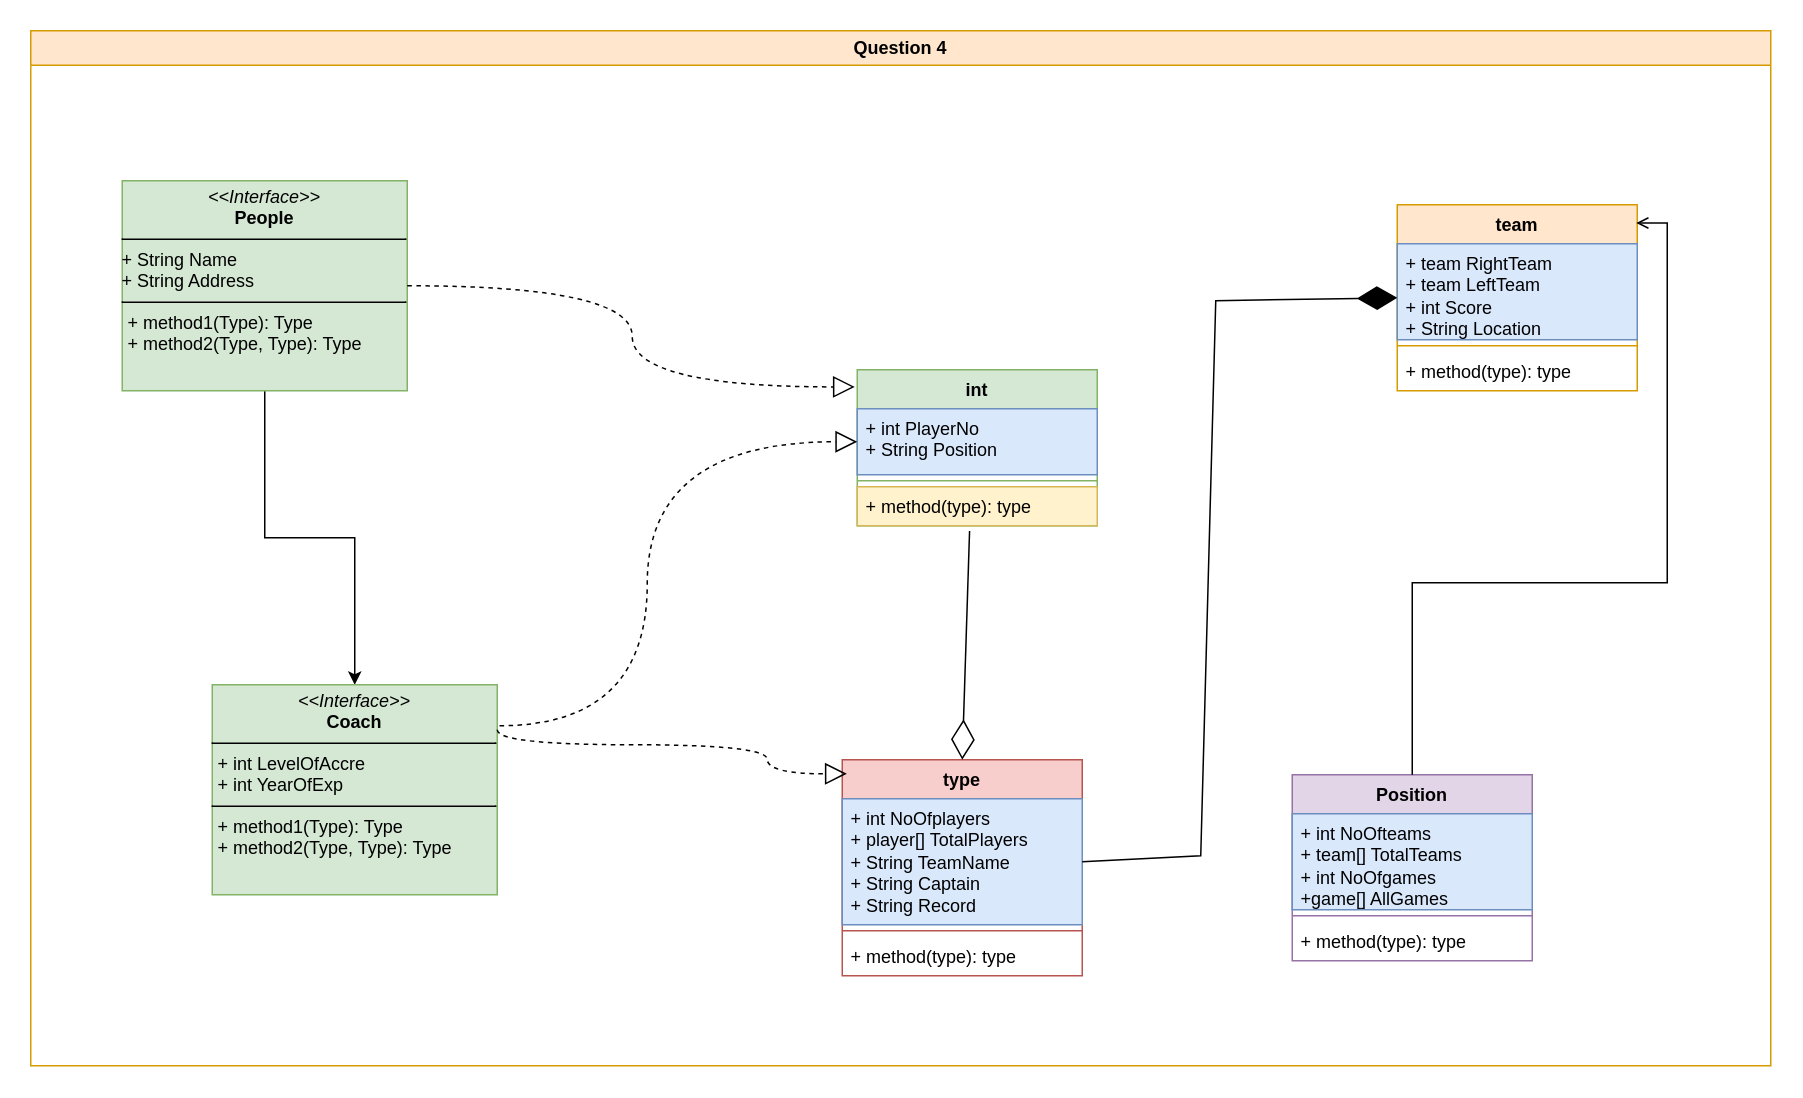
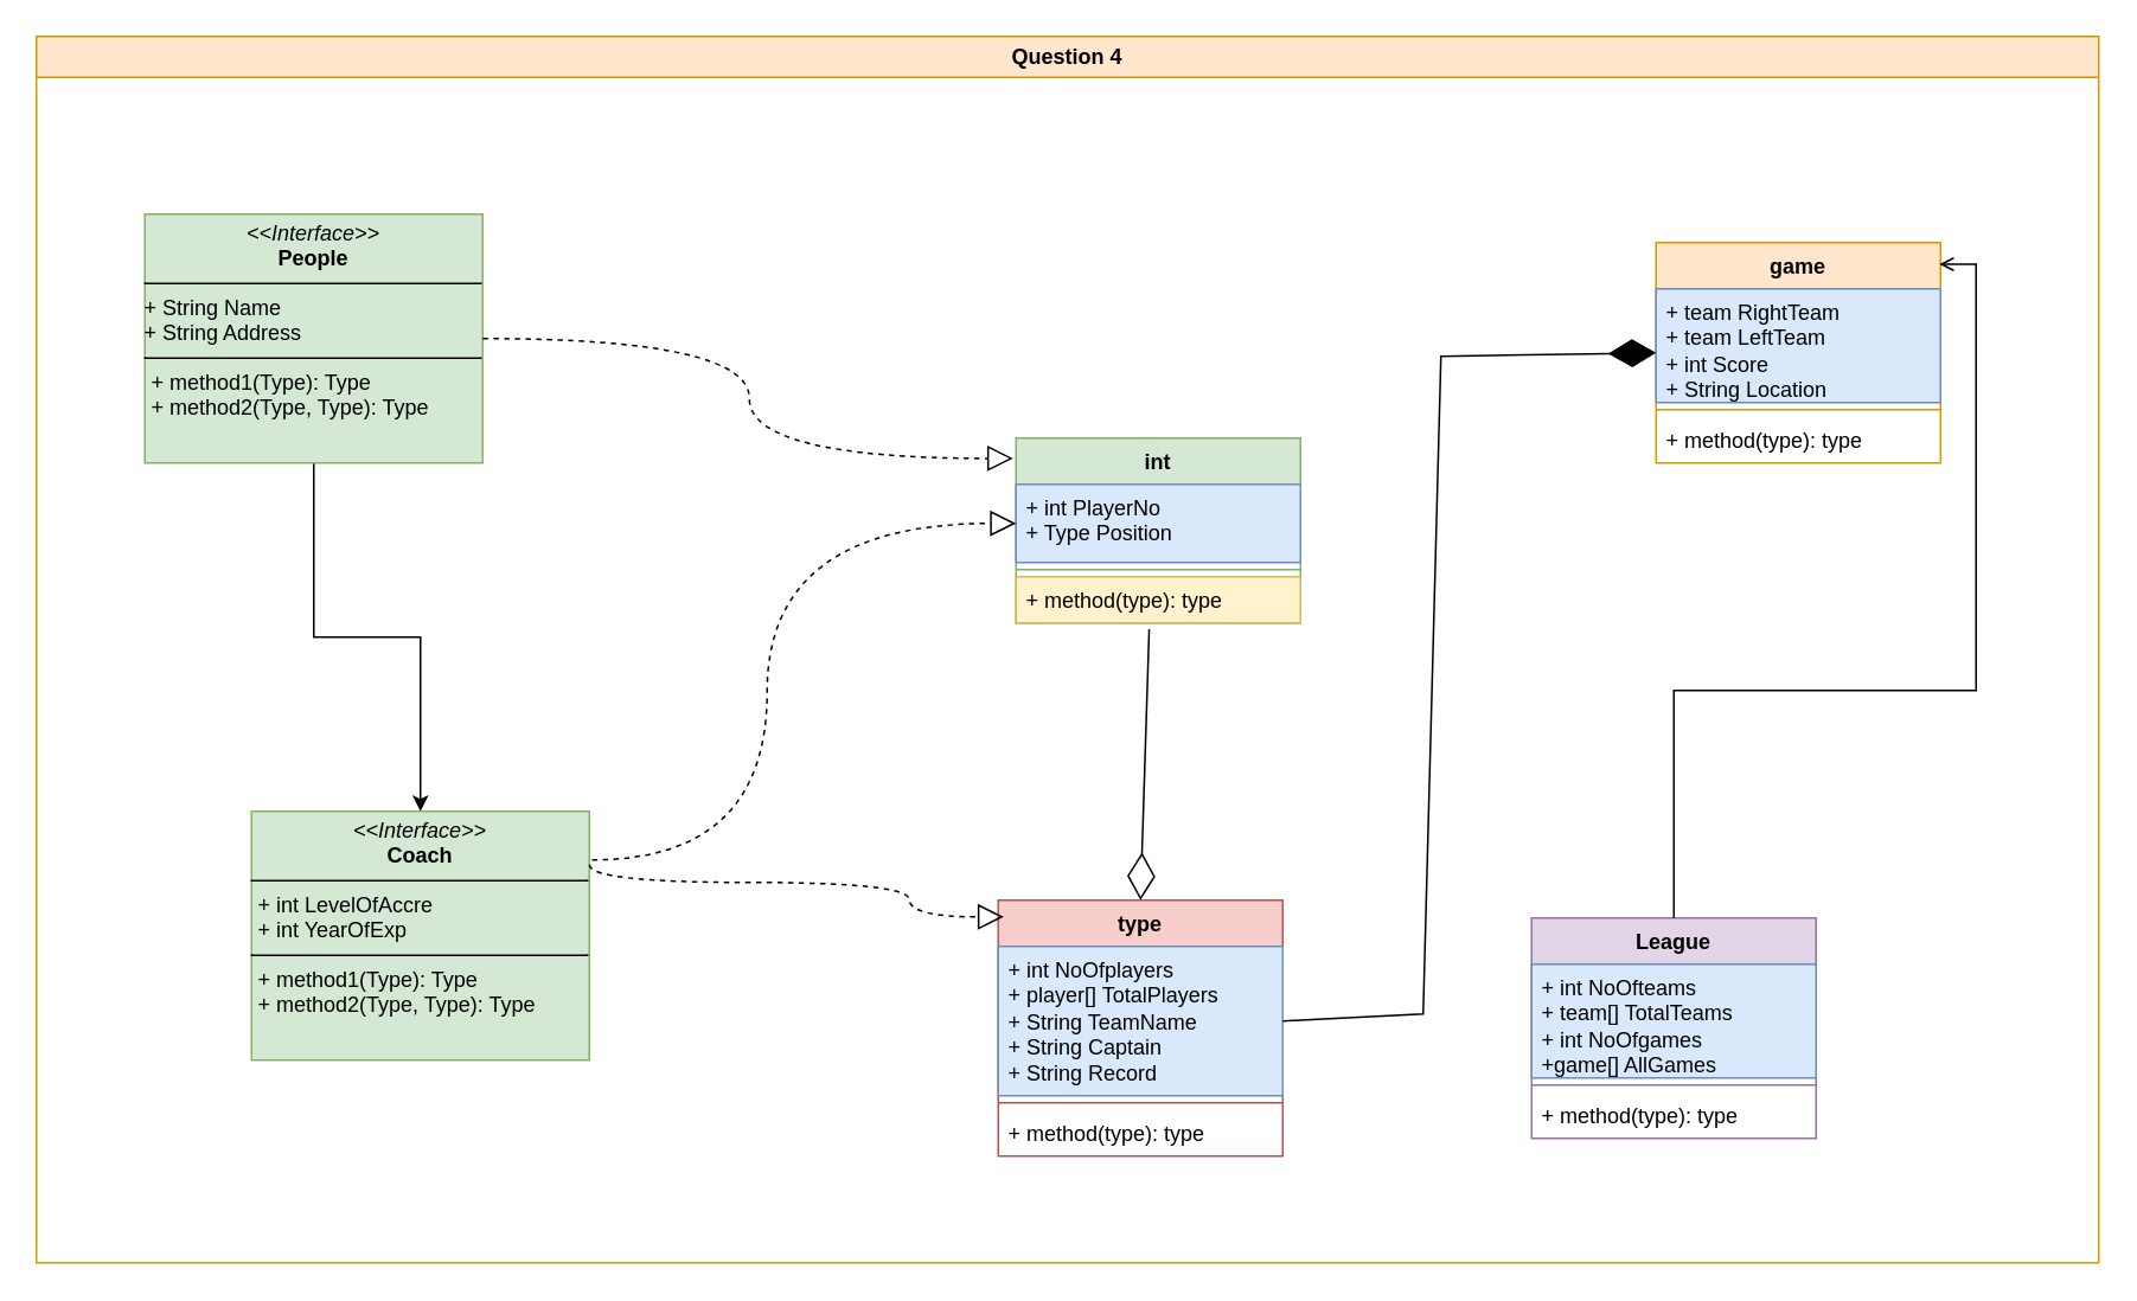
  <mxCell id="0" />
  <mxCell id="1" parent="0" />
  <mxCell id="2" value="type" style="swimlane;fontStyle=1;align=center;verticalAlign=top;childLayout=stackLayout;horizontal=1;startSize=26;horizontalStack=0;resizeParent=1;resizeParentMax=0;resizeLast=0;collapsible=1;marginBottom=0;whiteSpace=wrap;html=1;fillColor=#f8cecc;strokeColor=#b85450;" parent="1" vertex="1"><mxGeometry x="561" y="506" width="160" height="144" as="geometry" /></mxCell>
  <mxCell id="3" value="+ int NoOfplayers&lt;div&gt;+ player[] TotalPlayers&lt;br&gt;&lt;div&gt;+ String TeamName&lt;/div&gt;&lt;div&gt;+ String Captain&lt;/div&gt;&lt;div&gt;+ String Record&lt;/div&gt;&lt;/div&gt;" style="text;strokeColor=#6c8ebf;fillColor=#dae8fc;align=left;verticalAlign=top;spacingLeft=4;spacingRight=4;overflow=hidden;rotatable=0;points=[[0,0.5],[1,0.5]];portConstraint=eastwest;whiteSpace=wrap;html=1;" parent="2" vertex="1"><mxGeometry y="26" width="160" height="84" as="geometry" /></mxCell>
  <mxCell id="4" value="" style="line;strokeWidth=1;fillColor=none;align=left;verticalAlign=middle;spacingTop=-1;spacingLeft=3;spacingRight=3;rotatable=0;labelPosition=right;points=[];portConstraint=eastwest;strokeColor=inherit;" parent="2" vertex="1"><mxGeometry y="110" width="160" height="8" as="geometry" /></mxCell>
  <mxCell id="5" value="+ method(type): type" style="text;strokeColor=none;fillColor=none;align=left;verticalAlign=top;spacingLeft=4;spacingRight=4;overflow=hidden;rotatable=0;points=[[0,0.5],[1,0.5]];portConstraint=eastwest;whiteSpace=wrap;html=1;" parent="2" vertex="1"><mxGeometry y="118" width="160" height="26" as="geometry" /></mxCell>
  <mxCell id="6" value="int" style="swimlane;fontStyle=1;align=center;verticalAlign=top;childLayout=stackLayout;horizontal=1;startSize=26;horizontalStack=0;resizeParent=1;resizeParentMax=0;resizeLast=0;collapsible=1;marginBottom=0;whiteSpace=wrap;html=1;fillColor=#d5e8d4;strokeColor=#82b366;" parent="1" vertex="1"><mxGeometry x="571" y="246" width="160" height="104" as="geometry" /></mxCell>
- <mxCell id="7" value="+ int PlayerNo&lt;div&gt;+ String Position&lt;/div&gt;" style="text;strokeColor=#6c8ebf;fillColor=#dae8fc;align=left;verticalAlign=top;spacingLeft=4;spacingRight=4;overflow=hidden;rotatable=0;points=[[0,0.5],[1,0.5]];portConstraint=eastwest;whiteSpace=wrap;html=1;" parent="6" vertex="1"><mxGeometry y="26" width="160" height="44" as="geometry" /></mxCell>
+ <mxCell id="7" value="+ int PlayerNo&lt;div&gt;+ Type Position&lt;/div&gt;" style="text;strokeColor=#6c8ebf;fillColor=#dae8fc;align=left;verticalAlign=top;spacingLeft=4;spacingRight=4;overflow=hidden;rotatable=0;points=[[0,0.5],[1,0.5]];portConstraint=eastwest;whiteSpace=wrap;html=1;" parent="6" vertex="1"><mxGeometry y="26" width="160" height="44" as="geometry" /></mxCell>
  <mxCell id="8" value="" style="line;strokeWidth=1;fillColor=none;align=left;verticalAlign=middle;spacingTop=-1;spacingLeft=3;spacingRight=3;rotatable=0;labelPosition=right;points=[];portConstraint=eastwest;strokeColor=inherit;" parent="6" vertex="1"><mxGeometry y="70" width="160" height="8" as="geometry" /></mxCell>
  <mxCell id="9" value="+ method(type): type" style="text;strokeColor=#d6b656;fillColor=#fff2cc;align=left;verticalAlign=top;spacingLeft=4;spacingRight=4;overflow=hidden;rotatable=0;points=[[0,0.5],[1,0.5]];portConstraint=eastwest;whiteSpace=wrap;html=1;" parent="6" vertex="1"><mxGeometry y="78" width="160" height="26" as="geometry" /></mxCell>
- <mxCell id="10" value="team" style="swimlane;fontStyle=1;align=center;verticalAlign=top;childLayout=stackLayout;horizontal=1;startSize=26;horizontalStack=0;resizeParent=1;resizeParentMax=0;resizeLast=0;collapsible=1;marginBottom=0;whiteSpace=wrap;html=1;fillColor=#ffe6cc;strokeColor=#d79b00;" parent="1" vertex="1"><mxGeometry x="931" y="136" width="160" height="124" as="geometry" /></mxCell>
+ <mxCell id="10" value="game" style="swimlane;fontStyle=1;align=center;verticalAlign=top;childLayout=stackLayout;horizontal=1;startSize=26;horizontalStack=0;resizeParent=1;resizeParentMax=0;resizeLast=0;collapsible=1;marginBottom=0;whiteSpace=wrap;html=1;fillColor=#ffe6cc;strokeColor=#d79b00;" parent="1" vertex="1"><mxGeometry x="931" y="136" width="160" height="124" as="geometry" /></mxCell>
  <mxCell id="11" value="+ team RightTeam&lt;div&gt;+ team LeftTeam&lt;/div&gt;&lt;div&gt;+ int Score&lt;/div&gt;&lt;div&gt;+ String Location&lt;/div&gt;" style="text;strokeColor=#6c8ebf;fillColor=#dae8fc;align=left;verticalAlign=top;spacingLeft=4;spacingRight=4;overflow=hidden;rotatable=0;points=[[0,0.5],[1,0.5]];portConstraint=eastwest;whiteSpace=wrap;html=1;" parent="10" vertex="1"><mxGeometry y="26" width="160" height="64" as="geometry" /></mxCell>
  <mxCell id="12" value="" style="line;strokeWidth=1;fillColor=none;align=left;verticalAlign=middle;spacingTop=-1;spacingLeft=3;spacingRight=3;rotatable=0;labelPosition=right;points=[];portConstraint=eastwest;strokeColor=inherit;" parent="10" vertex="1"><mxGeometry y="90" width="160" height="8" as="geometry" /></mxCell>
  <mxCell id="13" value="+ method(type): type" style="text;strokeColor=none;fillColor=none;align=left;verticalAlign=top;spacingLeft=4;spacingRight=4;overflow=hidden;rotatable=0;points=[[0,0.5],[1,0.5]];portConstraint=eastwest;whiteSpace=wrap;html=1;" parent="10" vertex="1"><mxGeometry y="98" width="160" height="26" as="geometry" /></mxCell>
  <mxCell id="14" style="edgeStyle=orthogonalEdgeStyle;rounded=0;orthogonalLoop=1;jettySize=auto;html=1;entryX=0.5;entryY=0;entryDx=0;entryDy=0;" parent="1" source="15" target="16" edge="1"><mxGeometry relative="1" as="geometry" /></mxCell>
  <mxCell id="15" value="&lt;p style=&quot;margin:0px;margin-top:4px;text-align:center;&quot;&gt;&lt;i&gt;&amp;lt;&amp;lt;Interface&amp;gt;&amp;gt;&lt;/i&gt;&lt;br&gt;&lt;b&gt;People&lt;/b&gt;&lt;/p&gt;&lt;hr size=&quot;1&quot; style=&quot;border-style:solid;&quot;&gt;&lt;div&gt;+ String Name&lt;/div&gt;&lt;div&gt;+ String Address&lt;/div&gt;&lt;hr size=&quot;1&quot; style=&quot;border-style:solid;&quot;&gt;&lt;p style=&quot;margin:0px;margin-left:4px;&quot;&gt;+ method1(Type): Type&lt;br&gt;+ method2(Type, Type): Type&lt;/p&gt;" style="verticalAlign=top;align=left;overflow=fill;html=1;whiteSpace=wrap;fillColor=#d5e8d4;strokeColor=#82b366;" parent="1" vertex="1"><mxGeometry x="81" y="120" width="190" height="140" as="geometry" /></mxCell>
  <mxCell id="16" value="&lt;p style=&quot;margin:0px;margin-top:4px;text-align:center;&quot;&gt;&lt;i&gt;&amp;lt;&amp;lt;Interface&amp;gt;&amp;gt;&lt;/i&gt;&lt;br&gt;&lt;b&gt;Coach&lt;/b&gt;&lt;/p&gt;&lt;hr size=&quot;1&quot; style=&quot;border-style:solid;&quot;&gt;&lt;p style=&quot;margin:0px;margin-left:4px;&quot;&gt;+ int LevelOfAccre&lt;br&gt;+ int YearOfExp&lt;/p&gt;&lt;hr size=&quot;1&quot; style=&quot;border-style:solid;&quot;&gt;&lt;p style=&quot;margin:0px;margin-left:4px;&quot;&gt;+ method1(Type): Type&lt;br&gt;+ method2(Type, Type): Type&lt;/p&gt;" style="verticalAlign=top;align=left;overflow=fill;html=1;whiteSpace=wrap;fillColor=#d5e8d4;strokeColor=#82b366;" parent="1" vertex="1"><mxGeometry x="141" y="456" width="190" height="140" as="geometry" /></mxCell>
- <mxCell id="17" value="Position" style="swimlane;fontStyle=1;align=center;verticalAlign=top;childLayout=stackLayout;horizontal=1;startSize=26;horizontalStack=0;resizeParent=1;resizeParentMax=0;resizeLast=0;collapsible=1;marginBottom=0;whiteSpace=wrap;html=1;fillColor=#e1d5e7;strokeColor=#9673a6;" parent="1" vertex="1"><mxGeometry x="861" y="516" width="160" height="124" as="geometry" /></mxCell>
+ <mxCell id="17" value="League" style="swimlane;fontStyle=1;align=center;verticalAlign=top;childLayout=stackLayout;horizontal=1;startSize=26;horizontalStack=0;resizeParent=1;resizeParentMax=0;resizeLast=0;collapsible=1;marginBottom=0;whiteSpace=wrap;html=1;fillColor=#e1d5e7;strokeColor=#9673a6;" parent="1" vertex="1"><mxGeometry x="861" y="516" width="160" height="124" as="geometry" /></mxCell>
  <mxCell id="18" value="&lt;div&gt;+ int NoOfteams&lt;/div&gt;+ team[] TotalTeams&lt;div&gt;+ int NoOfgames&lt;/div&gt;&lt;div&gt;+game[] AllGames&lt;/div&gt;" style="text;strokeColor=#6c8ebf;fillColor=#dae8fc;align=left;verticalAlign=top;spacingLeft=4;spacingRight=4;overflow=hidden;rotatable=0;points=[[0,0.5],[1,0.5]];portConstraint=eastwest;whiteSpace=wrap;html=1;" parent="17" vertex="1"><mxGeometry y="26" width="160" height="64" as="geometry" /></mxCell>
  <mxCell id="19" value="" style="line;strokeWidth=1;fillColor=none;align=left;verticalAlign=middle;spacingTop=-1;spacingLeft=3;spacingRight=3;rotatable=0;labelPosition=right;points=[];portConstraint=eastwest;strokeColor=inherit;" parent="17" vertex="1"><mxGeometry y="90" width="160" height="8" as="geometry" /></mxCell>
  <mxCell id="20" value="+ method(type): type" style="text;strokeColor=none;fillColor=none;align=left;verticalAlign=top;spacingLeft=4;spacingRight=4;overflow=hidden;rotatable=0;points=[[0,0.5],[1,0.5]];portConstraint=eastwest;whiteSpace=wrap;html=1;" parent="17" vertex="1"><mxGeometry y="98" width="160" height="26" as="geometry" /></mxCell>
  <mxCell id="21" value="" style="endArrow=block;dashed=1;endFill=0;endSize=12;html=1;rounded=0;exitX=1;exitY=0.5;exitDx=0;exitDy=0;entryX=-0.01;entryY=0.11;entryDx=0;entryDy=0;entryPerimeter=0;edgeStyle=orthogonalEdgeStyle;curved=1;" parent="1" source="15" target="6" edge="1"><mxGeometry width="160" relative="1" as="geometry"><mxPoint x="511" y="426" as="sourcePoint" /><mxPoint x="671" y="426" as="targetPoint" /></mxGeometry></mxCell>
  <mxCell id="22" style="edgeStyle=orthogonalEdgeStyle;rounded=0;orthogonalLoop=1;jettySize=auto;html=1;entryX=0.996;entryY=0.098;entryDx=0;entryDy=0;entryPerimeter=0;endArrow=open;" parent="1" source="17" target="10" edge="1"><mxGeometry relative="1" as="geometry" /></mxCell>
  <mxCell id="23" value="" style="endArrow=block;dashed=1;endFill=0;endSize=12;html=1;rounded=0;exitX=1.008;exitY=0.195;exitDx=0;exitDy=0;exitPerimeter=0;entryX=0;entryY=0.5;entryDx=0;entryDy=0;edgeStyle=orthogonalEdgeStyle;curved=1;" parent="1" source="16" target="7" edge="1"><mxGeometry width="160" relative="1" as="geometry"><mxPoint x="511" y="426" as="sourcePoint" /><mxPoint x="671" y="426" as="targetPoint" /><Array as="points"><mxPoint x="431" y="483" /><mxPoint x="431" y="294" /></Array></mxGeometry></mxCell>
  <mxCell id="24" value="" style="endArrow=block;dashed=1;endFill=0;endSize=12;html=1;rounded=0;entryX=0.019;entryY=0.065;entryDx=0;entryDy=0;entryPerimeter=0;edgeStyle=orthogonalEdgeStyle;curved=1;" parent="1" target="2" edge="1"><mxGeometry width="160" relative="1" as="geometry"><mxPoint x="331" y="486" as="sourcePoint" /><mxPoint x="671" y="426" as="targetPoint" /><Array as="points"><mxPoint x="331" y="496" /><mxPoint x="511" y="496" /><mxPoint x="511" y="515" /></Array></mxGeometry></mxCell>
  <mxCell id="25" value="Question 4" style="swimlane;whiteSpace=wrap;html=1;fillColor=#ffe6cc;strokeColor=#d79b00;" parent="1" vertex="1"><mxGeometry x="20" y="20" width="1160" height="690" as="geometry" /></mxCell>
  <mxCell id="26" value="" style="endArrow=diamondThin;endFill=0;endSize=24;html=1;rounded=0;exitX=0.468;exitY=1.136;exitDx=0;exitDy=0;exitPerimeter=0;entryX=0.5;entryY=0;entryDx=0;entryDy=0;" edge="1" parent="1" source="9" target="2"><mxGeometry width="160" relative="1" as="geometry"><mxPoint x="650" y="490" as="sourcePoint" /><mxPoint x="810" y="490" as="targetPoint" /></mxGeometry></mxCell>
  <mxCell id="27" value="" style="endArrow=diamondThin;endFill=1;endSize=24;html=1;rounded=0;exitX=1;exitY=0.5;exitDx=0;exitDy=0;entryX=0;entryY=0.5;entryDx=0;entryDy=0;" edge="1" parent="1" source="3" target="10"><mxGeometry width="160" relative="1" as="geometry"><mxPoint x="650" y="490" as="sourcePoint" /><mxPoint x="810" y="490" as="targetPoint" /><Array as="points"><mxPoint x="800" y="570" /><mxPoint x="810" y="200" /></Array></mxGeometry></mxCell>
